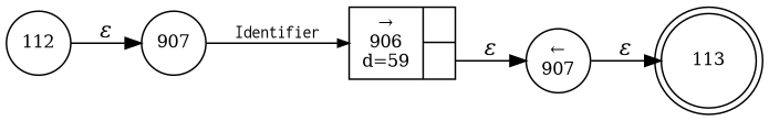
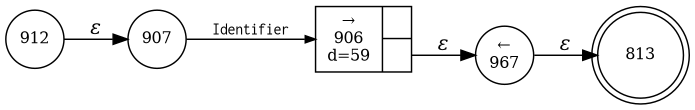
  digraph {
    rankdir=LR
    node [fixedsize=true fontsize=11 shape=circle peripheries=1]
    edge [fontname="Times-Italic"]
-   n1 [label=113 shape=doublecircle width=.6 peripheries=""]
-   n2 [label=112 width=.55]
+   n1 [label=813 shape=doublecircle width=.6 peripheries=""]
+   n2 [label=912 width=.55]
    n3 [label=907 width=.55]
    n4 [fixedsize=false label="{&rarr;\n906\nd=59|{<p0>|<p1>}}" shape=record]
-   n5 [label="&larr;\n907" width=.55]
+   n5 [label="&larr;\n967" width=.55]
    n2 -> n3 [label="&epsilon;"]
    n3 -> n4 [arrowhead=normal arrowsize=.7 fontname=Courier fontsize=11 label=Identifier]
    n4 -> n5 [label="&epsilon;" tailport=p1]
    n5 -> n1 [label="&epsilon;"]
  }
